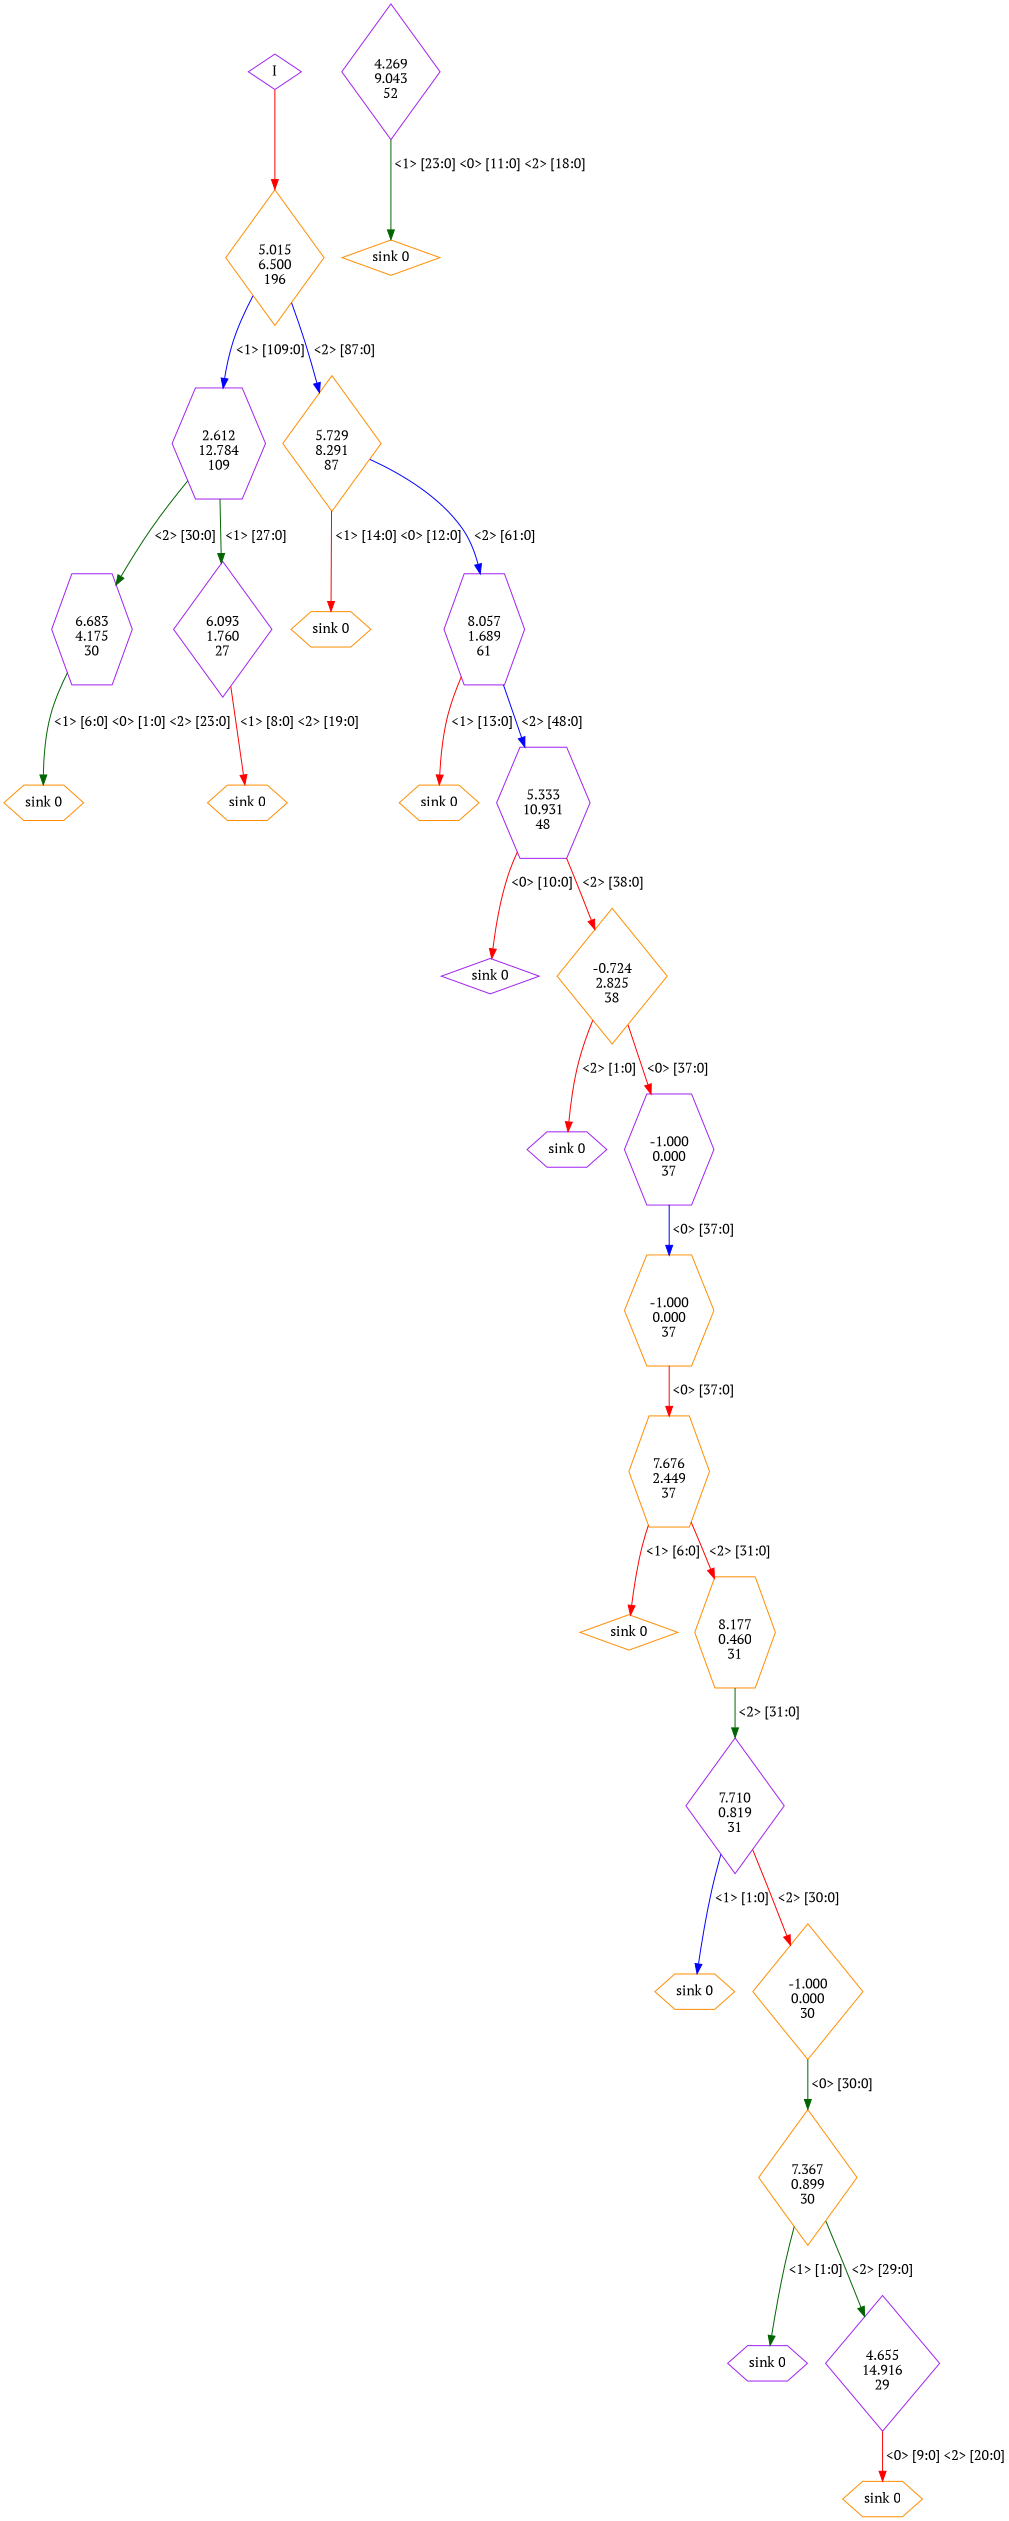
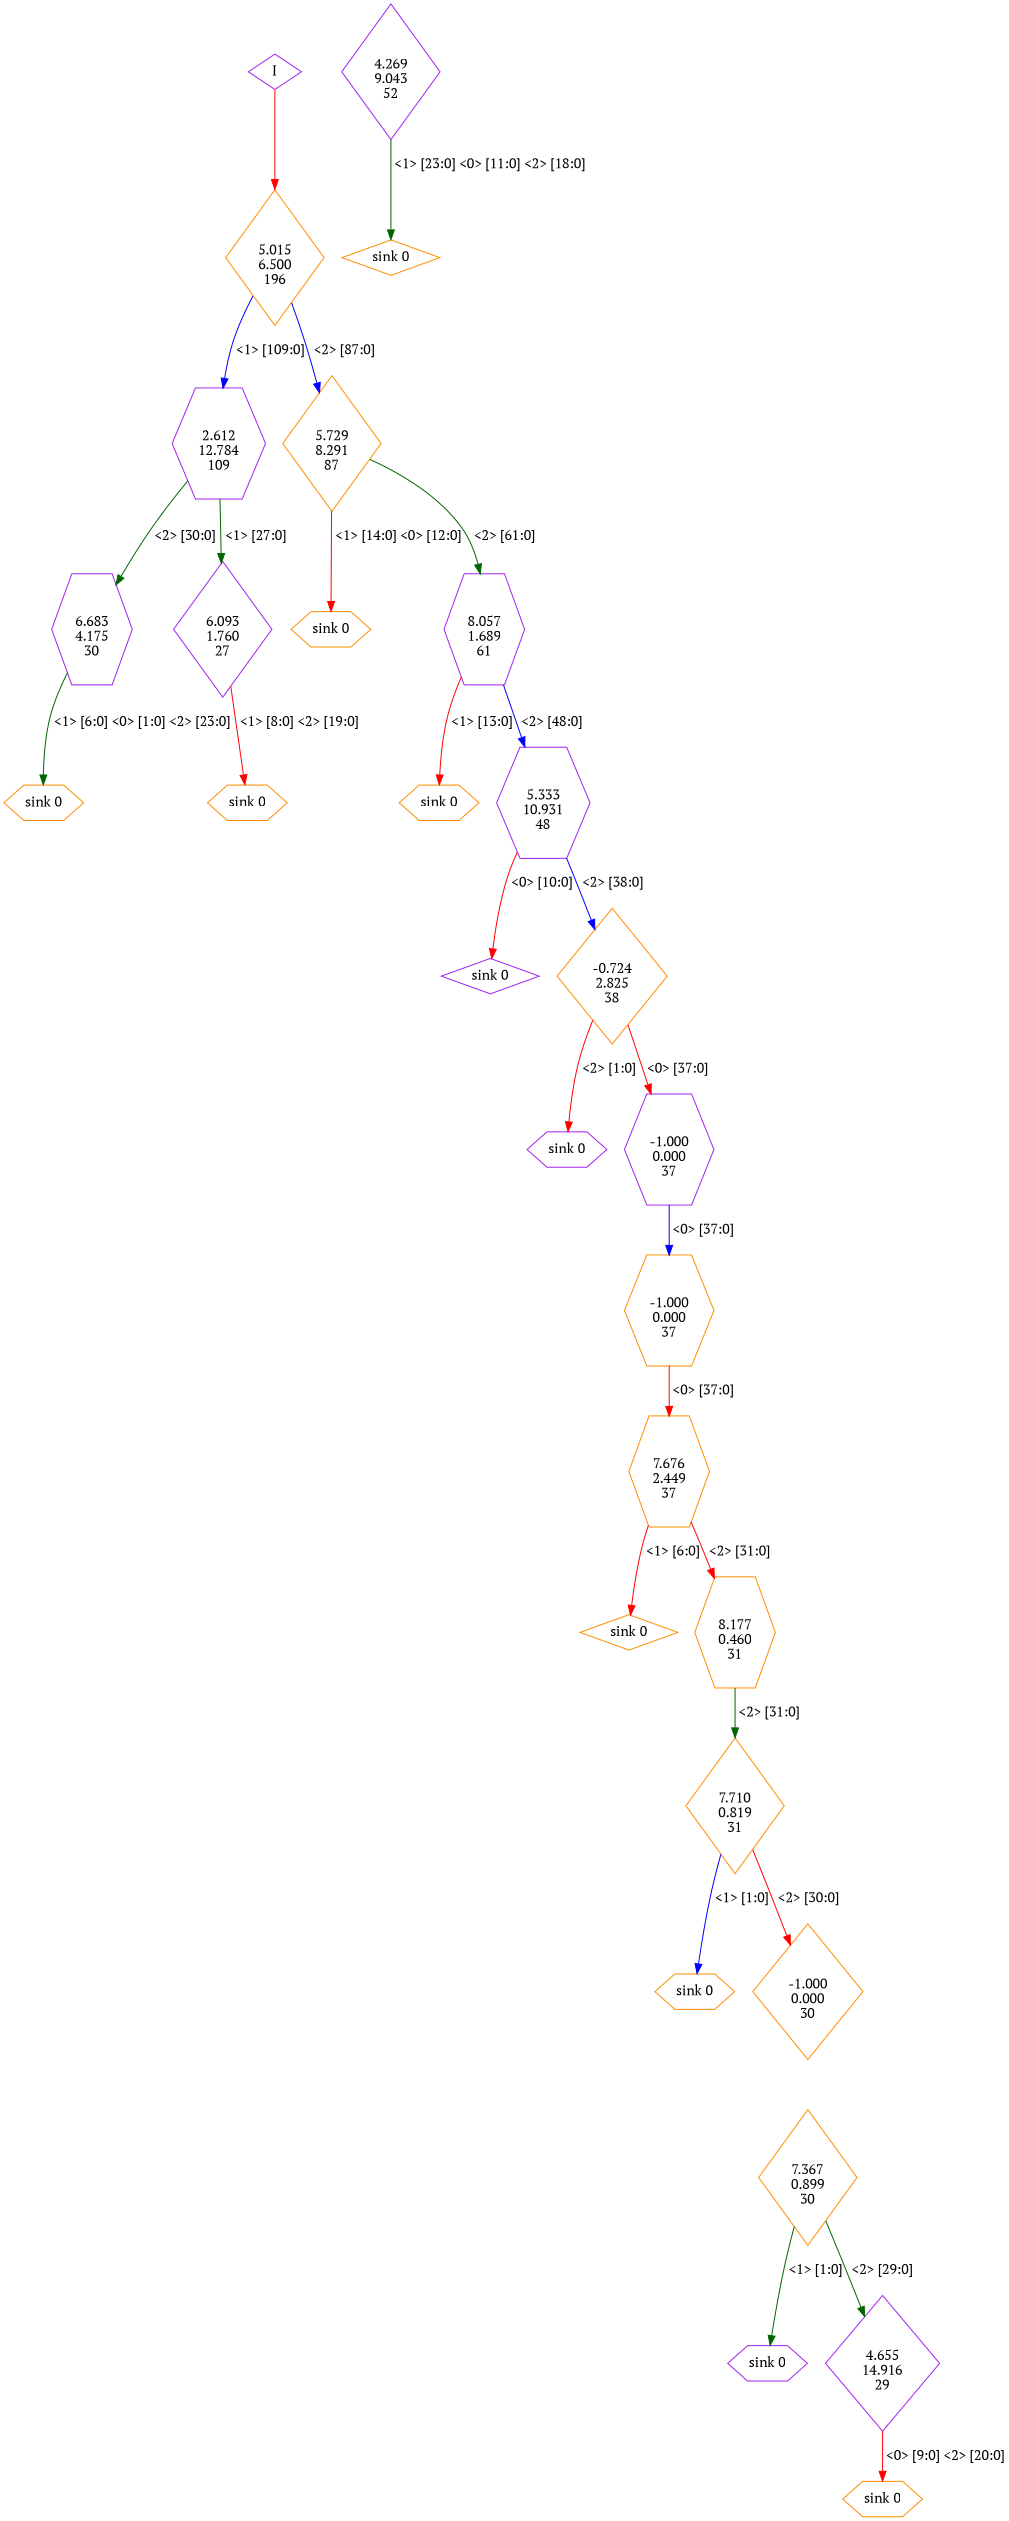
  digraph {
    fontname="PT Serif"
    node [color=darkorange fontname="PT Serif" shape=hexagon]
    edge [color=red fontname="PT Serif"]
    n1 [label="\n5.015\n6.500\n196" shape=diamond]
    n2 [color=purple label="\n2.612\n12.784\n109"]
    n3 [label="\n5.729\n8.291\n87" shape=diamond]
    n4 [color=purple label="\n6.683\n4.175\n30"]
    n5 [color=purple label="\n6.093\n1.760\n27" shape=diamond]
    n6 [label="sink 0"]
    n7 [color=purple label="\n8.057\n1.689\n61"]
    I [color=purple shape=diamond]
    n9 [color=purple label="\n4.269\n9.043\n52" shape=diamond]
    n10 [label="sink 0" shape=diamond]
    n11 [label="sink 0"]
    n12 [label="sink 0"]
    n13 [label="sink 0"]
    n14 [color=purple label="\n5.333\n10.931\n48"]
    n15 [color=purple label="sink 0" shape=diamond]
    n16 [label="\n-0.724\n2.825\n38" shape=diamond]
    n17 [color=purple label="sink 0"]
    n18 [color=purple label="\n-1.000\n0.000\n37"]
    n19 [label="\n-1.000\n0.000\n37"]
    n20 [label="\n7.676\n2.449\n37"]
    n21 [label="sink 0" shape=diamond]
    n22 [label="\n8.177\n0.460\n31"]
-   n23 [color=purple label="\n7.710\n0.819\n31" shape=diamond]
+   n23 [label="\n7.710\n0.819\n31" shape=diamond]
    n24 [label="sink 0"]
    n25 [label="\n-1.000\n0.000\n30" shape=diamond]
    n26 [label="\n7.367\n0.899\n30" shape=diamond]
    n27 [color=purple label="sink 0"]
    n28 [color=purple label="\n4.655\n14.916\n29" shape=diamond]
    n29 [label="sink 0"]
    n1 -> n2 [color=blue label=" <1> [109:0]"]
    n1 -> n3 [color=blue label=" <2> [87:0]"]
    n2 -> n4 [color=darkgreen label=" <2> [30:0]"]
    n2 -> n5 [color=darkgreen label=" <1> [27:0]"]
    n3 -> n6 [label=" <1> [14:0] <0> [12:0]"]
-   n3 -> n7 [color=blue label=" <2> [61:0]"]
+   n3 -> n7 [color=darkgreen label=" <2> [61:0]"]
    n4 -> n11 [color=darkgreen label=" <1> [6:0] <0> [1:0] <2> [23:0]"]
    n5 -> n12 [label=" <1> [8:0] <2> [19:0]"]
    n7 -> n13 [label=" <1> [13:0]"]
    n7 -> n14 [color=blue label=" <2> [48:0]"]
    I -> n1
    n9 -> n10 [color=darkgreen label=" <1> [23:0] <0> [11:0] <2> [18:0]"]
    n14 -> n15 [label=" <0> [10:0]"]
-   n14 -> n16 [label=" <2> [38:0]"]
+   n14 -> n16 [color=blue label=" <2> [38:0]"]
    n16 -> n17 [label=" <2> [1:0]"]
    n16 -> n18 [label=" <0> [37:0]"]
    n18 -> n19 [color=blue label=" <0> [37:0]"]
    n19 -> n20 [label=" <0> [37:0]"]
    n20 -> n21 [label=" <1> [6:0]"]
    n20 -> n22 [label=" <2> [31:0]"]
    n22 -> n23 [color=darkgreen label=" <2> [31:0]"]
    n23 -> n24 [color=blue label=" <1> [1:0]"]
    n23 -> n25 [label=" <2> [30:0]"]
-   n25 -> n26 [color=darkgreen label=" <0> [30:0]"]
    n26 -> n27 [color=darkgreen label=" <1> [1:0]"]
    n26 -> n28 [color=darkgreen label=" <2> [29:0]"]
    n28 -> n29 [label=" <0> [9:0] <2> [20:0]"]
  }
